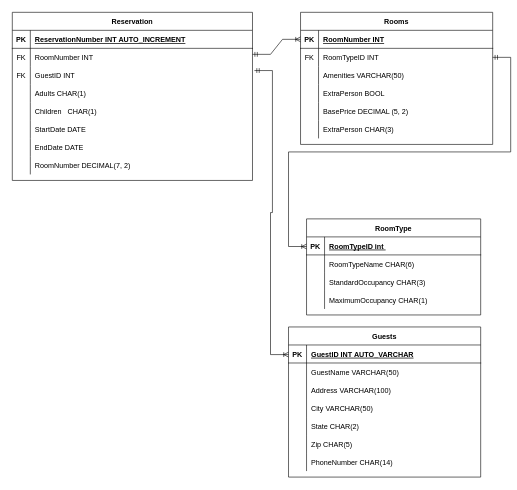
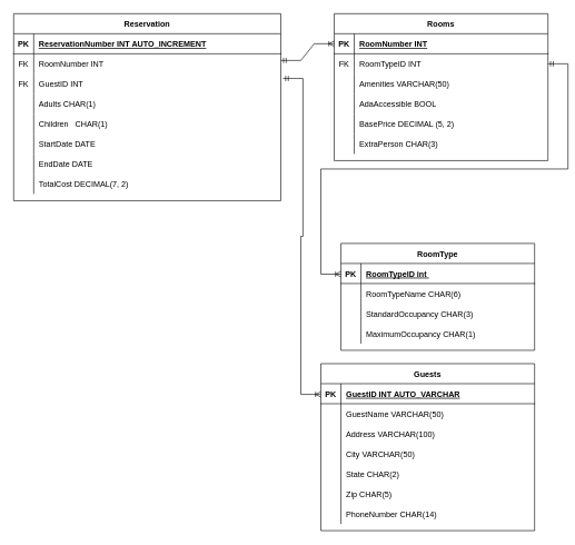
  <mxCell id="0" />
  <mxCell id="1" parent="0" />
  <mxCell id="2" value="Rooms" style="shape=table;startSize=30;container=1;collapsible=1;childLayout=tableLayout;fixedRows=1;rowLines=0;fontStyle=1;align=center;resizeLast=1;" vertex="1" parent="1"><mxGeometry x="500" y="20" width="320" height="220" as="geometry" /></mxCell>
  <mxCell id="3" value="" style="shape=tableRow;horizontal=0;startSize=0;swimlaneHead=0;swimlaneBody=0;fillColor=none;collapsible=0;dropTarget=0;points=[[0,0.5],[1,0.5]];portConstraint=eastwest;top=0;left=0;right=0;bottom=1;" vertex="1" parent="2"><mxGeometry y="30" width="320" height="30" as="geometry" /></mxCell>
  <mxCell id="4" value="PK" style="shape=partialRectangle;connectable=0;fillColor=none;top=0;left=0;bottom=0;right=0;fontStyle=1;overflow=hidden;" vertex="1" parent="3"><mxGeometry width="30" height="30" as="geometry"><mxRectangle width="30" height="30" as="alternateBounds" /></mxGeometry></mxCell>
  <mxCell id="5" value="RoomNumber INT" style="shape=partialRectangle;connectable=0;fillColor=none;top=0;left=0;bottom=0;right=0;align=left;spacingLeft=6;fontStyle=5;overflow=hidden;" vertex="1" parent="3"><mxGeometry x="30" width="290" height="30" as="geometry"><mxRectangle width="290" height="30" as="alternateBounds" /></mxGeometry></mxCell>
  <mxCell id="6" value="" style="shape=tableRow;horizontal=0;startSize=0;swimlaneHead=0;swimlaneBody=0;fillColor=none;collapsible=0;dropTarget=0;points=[[0,0.5],[1,0.5]];portConstraint=eastwest;top=0;left=0;right=0;bottom=0;" vertex="1" parent="2"><mxGeometry y="60" width="320" height="30" as="geometry" /></mxCell>
  <mxCell id="7" value="FK" style="shape=partialRectangle;connectable=0;fillColor=none;top=0;left=0;bottom=0;right=0;editable=1;overflow=hidden;" vertex="1" parent="6"><mxGeometry width="30" height="30" as="geometry"><mxRectangle width="30" height="30" as="alternateBounds" /></mxGeometry></mxCell>
  <mxCell id="8" value="RoomTypeID INT" style="shape=partialRectangle;connectable=0;fillColor=none;top=0;left=0;bottom=0;right=0;align=left;spacingLeft=6;overflow=hidden;" vertex="1" parent="6"><mxGeometry x="30" width="290" height="30" as="geometry"><mxRectangle width="290" height="30" as="alternateBounds" /></mxGeometry></mxCell>
  <mxCell id="9" value="" style="shape=tableRow;horizontal=0;startSize=0;swimlaneHead=0;swimlaneBody=0;fillColor=none;collapsible=0;dropTarget=0;points=[[0,0.5],[1,0.5]];portConstraint=eastwest;top=0;left=0;right=0;bottom=0;" vertex="1" parent="2"><mxGeometry y="90" width="320" height="30" as="geometry" /></mxCell>
  <mxCell id="10" value="" style="shape=partialRectangle;connectable=0;fillColor=none;top=0;left=0;bottom=0;right=0;editable=1;overflow=hidden;" vertex="1" parent="9"><mxGeometry width="30" height="30" as="geometry"><mxRectangle width="30" height="30" as="alternateBounds" /></mxGeometry></mxCell>
  <mxCell id="11" value="Amenities VARCHAR(50)" style="shape=partialRectangle;connectable=0;fillColor=none;top=0;left=0;bottom=0;right=0;align=left;spacingLeft=6;overflow=hidden;" vertex="1" parent="9"><mxGeometry x="30" width="290" height="30" as="geometry"><mxRectangle width="290" height="30" as="alternateBounds" /></mxGeometry></mxCell>
  <mxCell id="12" value="" style="shape=tableRow;horizontal=0;startSize=0;swimlaneHead=0;swimlaneBody=0;fillColor=none;collapsible=0;dropTarget=0;points=[[0,0.5],[1,0.5]];portConstraint=eastwest;top=0;left=0;right=0;bottom=0;" vertex="1" parent="2"><mxGeometry y="120" width="320" height="30" as="geometry" /></mxCell>
  <mxCell id="13" value="" style="shape=partialRectangle;connectable=0;fillColor=none;top=0;left=0;bottom=0;right=0;editable=1;overflow=hidden;" vertex="1" parent="12"><mxGeometry width="30" height="30" as="geometry"><mxRectangle width="30" height="30" as="alternateBounds" /></mxGeometry></mxCell>
- <mxCell id="14" value="ExtraPerson BOOL" style="shape=partialRectangle;connectable=0;fillColor=none;top=0;left=0;bottom=0;right=0;align=left;spacingLeft=6;overflow=hidden;" vertex="1" parent="12"><mxGeometry x="30" width="290" height="30" as="geometry"><mxRectangle width="290" height="30" as="alternateBounds" /></mxGeometry></mxCell>
+ <mxCell id="14" value="AdaAccessible BOOL" style="shape=partialRectangle;connectable=0;fillColor=none;top=0;left=0;bottom=0;right=0;align=left;spacingLeft=6;overflow=hidden;" vertex="1" parent="12"><mxGeometry x="30" width="290" height="30" as="geometry"><mxRectangle width="290" height="30" as="alternateBounds" /></mxGeometry></mxCell>
  <mxCell id="15" value="" style="shape=tableRow;horizontal=0;startSize=0;swimlaneHead=0;swimlaneBody=0;fillColor=none;collapsible=0;dropTarget=0;points=[[0,0.5],[1,0.5]];portConstraint=eastwest;top=0;left=0;right=0;bottom=0;" vertex="1" parent="2"><mxGeometry y="150" width="320" height="30" as="geometry" /></mxCell>
  <mxCell id="16" value="" style="shape=partialRectangle;connectable=0;fillColor=none;top=0;left=0;bottom=0;right=0;editable=1;overflow=hidden;" vertex="1" parent="15"><mxGeometry width="30" height="30" as="geometry"><mxRectangle width="30" height="30" as="alternateBounds" /></mxGeometry></mxCell>
  <mxCell id="17" value="BasePrice DECIMAL (5, 2)" style="shape=partialRectangle;connectable=0;fillColor=none;top=0;left=0;bottom=0;right=0;align=left;spacingLeft=6;overflow=hidden;" vertex="1" parent="15"><mxGeometry x="30" width="290" height="30" as="geometry"><mxRectangle width="290" height="30" as="alternateBounds" /></mxGeometry></mxCell>
  <mxCell id="18" value="" style="shape=tableRow;horizontal=0;startSize=0;swimlaneHead=0;swimlaneBody=0;fillColor=none;collapsible=0;dropTarget=0;points=[[0,0.5],[1,0.5]];portConstraint=eastwest;top=0;left=0;right=0;bottom=0;" vertex="1" parent="2"><mxGeometry y="180" width="320" height="30" as="geometry" /></mxCell>
  <mxCell id="19" value="" style="shape=partialRectangle;connectable=0;fillColor=none;top=0;left=0;bottom=0;right=0;editable=1;overflow=hidden;" vertex="1" parent="18"><mxGeometry width="30" height="30" as="geometry"><mxRectangle width="30" height="30" as="alternateBounds" /></mxGeometry></mxCell>
  <mxCell id="20" value="ExtraPerson CHAR(3)" style="shape=partialRectangle;connectable=0;fillColor=none;top=0;left=0;bottom=0;right=0;align=left;spacingLeft=6;overflow=hidden;" vertex="1" parent="18"><mxGeometry x="30" width="290" height="30" as="geometry"><mxRectangle width="290" height="30" as="alternateBounds" /></mxGeometry></mxCell>
  <mxCell id="21" value="RoomType" style="shape=table;startSize=30;container=1;collapsible=1;childLayout=tableLayout;fixedRows=1;rowLines=0;fontStyle=1;align=center;resizeLast=1;" vertex="1" parent="1"><mxGeometry x="510" y="364" width="290" height="160" as="geometry" /></mxCell>
  <mxCell id="22" value="" style="shape=tableRow;horizontal=0;startSize=0;swimlaneHead=0;swimlaneBody=0;fillColor=none;collapsible=0;dropTarget=0;points=[[0,0.5],[1,0.5]];portConstraint=eastwest;top=0;left=0;right=0;bottom=1;" vertex="1" parent="21"><mxGeometry y="30" width="290" height="30" as="geometry" /></mxCell>
  <mxCell id="23" value="PK" style="shape=partialRectangle;connectable=0;fillColor=none;top=0;left=0;bottom=0;right=0;fontStyle=1;overflow=hidden;" vertex="1" parent="22"><mxGeometry width="30" height="30" as="geometry"><mxRectangle width="30" height="30" as="alternateBounds" /></mxGeometry></mxCell>
  <mxCell id="24" value="RoomTypeID int  " style="shape=partialRectangle;connectable=0;fillColor=none;top=0;left=0;bottom=0;right=0;align=left;spacingLeft=6;fontStyle=5;overflow=hidden;" vertex="1" parent="22"><mxGeometry x="30" width="260" height="30" as="geometry"><mxRectangle width="260" height="30" as="alternateBounds" /></mxGeometry></mxCell>
  <mxCell id="25" value="" style="shape=tableRow;horizontal=0;startSize=0;swimlaneHead=0;swimlaneBody=0;fillColor=none;collapsible=0;dropTarget=0;points=[[0,0.5],[1,0.5]];portConstraint=eastwest;top=0;left=0;right=0;bottom=0;" vertex="1" parent="21"><mxGeometry y="60" width="290" height="30" as="geometry" /></mxCell>
  <mxCell id="26" value="" style="shape=partialRectangle;connectable=0;fillColor=none;top=0;left=0;bottom=0;right=0;editable=1;overflow=hidden;" vertex="1" parent="25"><mxGeometry width="30" height="30" as="geometry"><mxRectangle width="30" height="30" as="alternateBounds" /></mxGeometry></mxCell>
  <mxCell id="27" value="RoomTypeName CHAR(6)" style="shape=partialRectangle;connectable=0;fillColor=none;top=0;left=0;bottom=0;right=0;align=left;spacingLeft=6;overflow=hidden;" vertex="1" parent="25"><mxGeometry x="30" width="260" height="30" as="geometry"><mxRectangle width="260" height="30" as="alternateBounds" /></mxGeometry></mxCell>
  <mxCell id="28" value="" style="shape=tableRow;horizontal=0;startSize=0;swimlaneHead=0;swimlaneBody=0;fillColor=none;collapsible=0;dropTarget=0;points=[[0,0.5],[1,0.5]];portConstraint=eastwest;top=0;left=0;right=0;bottom=0;" vertex="1" parent="21"><mxGeometry y="90" width="290" height="30" as="geometry" /></mxCell>
  <mxCell id="29" value="" style="shape=partialRectangle;connectable=0;fillColor=none;top=0;left=0;bottom=0;right=0;editable=1;overflow=hidden;" vertex="1" parent="28"><mxGeometry width="30" height="30" as="geometry"><mxRectangle width="30" height="30" as="alternateBounds" /></mxGeometry></mxCell>
  <mxCell id="30" value="StandardOccupancy CHAR(3)" style="shape=partialRectangle;connectable=0;fillColor=none;top=0;left=0;bottom=0;right=0;align=left;spacingLeft=6;overflow=hidden;" vertex="1" parent="28"><mxGeometry x="30" width="260" height="30" as="geometry"><mxRectangle width="260" height="30" as="alternateBounds" /></mxGeometry></mxCell>
  <mxCell id="31" value="" style="shape=tableRow;horizontal=0;startSize=0;swimlaneHead=0;swimlaneBody=0;fillColor=none;collapsible=0;dropTarget=0;points=[[0,0.5],[1,0.5]];portConstraint=eastwest;top=0;left=0;right=0;bottom=0;" vertex="1" parent="21"><mxGeometry y="120" width="290" height="30" as="geometry" /></mxCell>
  <mxCell id="32" value="" style="shape=partialRectangle;connectable=0;fillColor=none;top=0;left=0;bottom=0;right=0;editable=1;overflow=hidden;" vertex="1" parent="31"><mxGeometry width="30" height="30" as="geometry"><mxRectangle width="30" height="30" as="alternateBounds" /></mxGeometry></mxCell>
  <mxCell id="33" value="MaximumOccupancy CHAR(1)" style="shape=partialRectangle;connectable=0;fillColor=none;top=0;left=0;bottom=0;right=0;align=left;spacingLeft=6;overflow=hidden;" vertex="1" parent="31"><mxGeometry x="30" width="260" height="30" as="geometry"><mxRectangle width="260" height="30" as="alternateBounds" /></mxGeometry></mxCell>
  <mxCell id="34" value="" style="edgeStyle=entityRelationEdgeStyle;fontSize=12;html=1;endArrow=ERoneToMany;startArrow=ERmandOne;rounded=0;" edge="1" parent="1" source="6"><mxGeometry width="100" height="100" relative="1" as="geometry"><mxPoint x="360" y="600" as="sourcePoint" /><mxPoint x="510" y="410" as="targetPoint" /></mxGeometry></mxCell>
  <mxCell id="35" value="Guests" style="shape=table;startSize=30;container=1;collapsible=1;childLayout=tableLayout;fixedRows=1;rowLines=0;fontStyle=1;align=center;resizeLast=1;" vertex="1" parent="1"><mxGeometry x="480" y="544" width="320" height="250" as="geometry" /></mxCell>
  <mxCell id="36" value="" style="shape=tableRow;horizontal=0;startSize=0;swimlaneHead=0;swimlaneBody=0;fillColor=none;collapsible=0;dropTarget=0;points=[[0,0.5],[1,0.5]];portConstraint=eastwest;top=0;left=0;right=0;bottom=1;" vertex="1" parent="35"><mxGeometry y="30" width="320" height="30" as="geometry" /></mxCell>
  <mxCell id="37" value="PK" style="shape=partialRectangle;connectable=0;fillColor=none;top=0;left=0;bottom=0;right=0;fontStyle=1;overflow=hidden;" vertex="1" parent="36"><mxGeometry width="30" height="30" as="geometry"><mxRectangle width="30" height="30" as="alternateBounds" /></mxGeometry></mxCell>
  <mxCell id="38" value="GuestID INT AUTO_VARCHAR" style="shape=partialRectangle;connectable=0;fillColor=none;top=0;left=0;bottom=0;right=0;align=left;spacingLeft=6;fontStyle=5;overflow=hidden;" vertex="1" parent="36"><mxGeometry x="30" width="290" height="30" as="geometry"><mxRectangle width="290" height="30" as="alternateBounds" /></mxGeometry></mxCell>
  <mxCell id="39" value="" style="shape=tableRow;horizontal=0;startSize=0;swimlaneHead=0;swimlaneBody=0;fillColor=none;collapsible=0;dropTarget=0;points=[[0,0.5],[1,0.5]];portConstraint=eastwest;top=0;left=0;right=0;bottom=0;" vertex="1" parent="35"><mxGeometry y="60" width="320" height="30" as="geometry" /></mxCell>
  <mxCell id="40" value="" style="shape=partialRectangle;connectable=0;fillColor=none;top=0;left=0;bottom=0;right=0;editable=1;overflow=hidden;" vertex="1" parent="39"><mxGeometry width="30" height="30" as="geometry"><mxRectangle width="30" height="30" as="alternateBounds" /></mxGeometry></mxCell>
  <mxCell id="41" value="GuestName VARCHAR(50)" style="shape=partialRectangle;connectable=0;fillColor=none;top=0;left=0;bottom=0;right=0;align=left;spacingLeft=6;overflow=hidden;" vertex="1" parent="39"><mxGeometry x="30" width="290" height="30" as="geometry"><mxRectangle width="290" height="30" as="alternateBounds" /></mxGeometry></mxCell>
  <mxCell id="42" value="" style="shape=tableRow;horizontal=0;startSize=0;swimlaneHead=0;swimlaneBody=0;fillColor=none;collapsible=0;dropTarget=0;points=[[0,0.5],[1,0.5]];portConstraint=eastwest;top=0;left=0;right=0;bottom=0;" vertex="1" parent="35"><mxGeometry y="90" width="320" height="30" as="geometry" /></mxCell>
  <mxCell id="43" value="" style="shape=partialRectangle;connectable=0;fillColor=none;top=0;left=0;bottom=0;right=0;editable=1;overflow=hidden;" vertex="1" parent="42"><mxGeometry width="30" height="30" as="geometry"><mxRectangle width="30" height="30" as="alternateBounds" /></mxGeometry></mxCell>
  <mxCell id="44" value="Address VARCHAR(100)" style="shape=partialRectangle;connectable=0;fillColor=none;top=0;left=0;bottom=0;right=0;align=left;spacingLeft=6;overflow=hidden;" vertex="1" parent="42"><mxGeometry x="30" width="290" height="30" as="geometry"><mxRectangle width="290" height="30" as="alternateBounds" /></mxGeometry></mxCell>
  <mxCell id="45" value="" style="shape=tableRow;horizontal=0;startSize=0;swimlaneHead=0;swimlaneBody=0;fillColor=none;collapsible=0;dropTarget=0;points=[[0,0.5],[1,0.5]];portConstraint=eastwest;top=0;left=0;right=0;bottom=0;" vertex="1" parent="35"><mxGeometry y="120" width="320" height="30" as="geometry" /></mxCell>
  <mxCell id="46" value="" style="shape=partialRectangle;connectable=0;fillColor=none;top=0;left=0;bottom=0;right=0;editable=1;overflow=hidden;" vertex="1" parent="45"><mxGeometry width="30" height="30" as="geometry"><mxRectangle width="30" height="30" as="alternateBounds" /></mxGeometry></mxCell>
  <mxCell id="47" value="City VARCHAR(50)" style="shape=partialRectangle;connectable=0;fillColor=none;top=0;left=0;bottom=0;right=0;align=left;spacingLeft=6;overflow=hidden;" vertex="1" parent="45"><mxGeometry x="30" width="290" height="30" as="geometry"><mxRectangle width="290" height="30" as="alternateBounds" /></mxGeometry></mxCell>
  <mxCell id="48" value="" style="shape=tableRow;horizontal=0;startSize=0;swimlaneHead=0;swimlaneBody=0;fillColor=none;collapsible=0;dropTarget=0;points=[[0,0.5],[1,0.5]];portConstraint=eastwest;top=0;left=0;right=0;bottom=0;" vertex="1" parent="35"><mxGeometry y="150" width="320" height="30" as="geometry" /></mxCell>
  <mxCell id="49" value="" style="shape=partialRectangle;connectable=0;fillColor=none;top=0;left=0;bottom=0;right=0;editable=1;overflow=hidden;" vertex="1" parent="48"><mxGeometry width="30" height="30" as="geometry"><mxRectangle width="30" height="30" as="alternateBounds" /></mxGeometry></mxCell>
  <mxCell id="50" value="State CHAR(2)" style="shape=partialRectangle;connectable=0;fillColor=none;top=0;left=0;bottom=0;right=0;align=left;spacingLeft=6;overflow=hidden;" vertex="1" parent="48"><mxGeometry x="30" width="290" height="30" as="geometry"><mxRectangle width="290" height="30" as="alternateBounds" /></mxGeometry></mxCell>
  <mxCell id="51" value="" style="shape=tableRow;horizontal=0;startSize=0;swimlaneHead=0;swimlaneBody=0;fillColor=none;collapsible=0;dropTarget=0;points=[[0,0.5],[1,0.5]];portConstraint=eastwest;top=0;left=0;right=0;bottom=0;" vertex="1" parent="35"><mxGeometry y="180" width="320" height="30" as="geometry" /></mxCell>
  <mxCell id="52" value="" style="shape=partialRectangle;connectable=0;fillColor=none;top=0;left=0;bottom=0;right=0;editable=1;overflow=hidden;" vertex="1" parent="51"><mxGeometry width="30" height="30" as="geometry"><mxRectangle width="30" height="30" as="alternateBounds" /></mxGeometry></mxCell>
  <mxCell id="53" value="Zip CHAR(5)" style="shape=partialRectangle;connectable=0;fillColor=none;top=0;left=0;bottom=0;right=0;align=left;spacingLeft=6;overflow=hidden;" vertex="1" parent="51"><mxGeometry x="30" width="290" height="30" as="geometry"><mxRectangle width="290" height="30" as="alternateBounds" /></mxGeometry></mxCell>
  <mxCell id="54" value="" style="shape=tableRow;horizontal=0;startSize=0;swimlaneHead=0;swimlaneBody=0;fillColor=none;collapsible=0;dropTarget=0;points=[[0,0.5],[1,0.5]];portConstraint=eastwest;top=0;left=0;right=0;bottom=0;" vertex="1" parent="35"><mxGeometry y="210" width="320" height="30" as="geometry" /></mxCell>
  <mxCell id="55" value="" style="shape=partialRectangle;connectable=0;fillColor=none;top=0;left=0;bottom=0;right=0;editable=1;overflow=hidden;" vertex="1" parent="54"><mxGeometry width="30" height="30" as="geometry"><mxRectangle width="30" height="30" as="alternateBounds" /></mxGeometry></mxCell>
  <mxCell id="56" value="PhoneNumber CHAR(14)" style="shape=partialRectangle;connectable=0;fillColor=none;top=0;left=0;bottom=0;right=0;align=left;spacingLeft=6;overflow=hidden;" vertex="1" parent="54"><mxGeometry x="30" width="290" height="30" as="geometry"><mxRectangle width="290" height="30" as="alternateBounds" /></mxGeometry></mxCell>
  <mxCell id="57" value="Reservation" style="shape=table;startSize=30;container=1;collapsible=1;childLayout=tableLayout;fixedRows=1;rowLines=0;fontStyle=1;align=center;resizeLast=1;" vertex="1" parent="1"><mxGeometry x="20" y="20" width="400" height="280" as="geometry" /></mxCell>
  <mxCell id="58" value="" style="shape=tableRow;horizontal=0;startSize=0;swimlaneHead=0;swimlaneBody=0;fillColor=none;collapsible=0;dropTarget=0;points=[[0,0.5],[1,0.5]];portConstraint=eastwest;top=0;left=0;right=0;bottom=1;" vertex="1" parent="57"><mxGeometry y="30" width="400" height="30" as="geometry" /></mxCell>
  <mxCell id="59" value="PK" style="shape=partialRectangle;connectable=0;fillColor=none;top=0;left=0;bottom=0;right=0;fontStyle=1;overflow=hidden;" vertex="1" parent="58"><mxGeometry width="30" height="30" as="geometry"><mxRectangle width="30" height="30" as="alternateBounds" /></mxGeometry></mxCell>
  <mxCell id="60" value="ReservationNumber INT AUTO_INCREMENT" style="shape=partialRectangle;connectable=0;fillColor=none;top=0;left=0;bottom=0;right=0;align=left;spacingLeft=6;fontStyle=5;overflow=hidden;" vertex="1" parent="58"><mxGeometry x="30" width="370" height="30" as="geometry"><mxRectangle width="370" height="30" as="alternateBounds" /></mxGeometry></mxCell>
  <mxCell id="61" value="" style="shape=tableRow;horizontal=0;startSize=0;swimlaneHead=0;swimlaneBody=0;fillColor=none;collapsible=0;dropTarget=0;points=[[0,0.5],[1,0.5]];portConstraint=eastwest;top=0;left=0;right=0;bottom=0;" vertex="1" parent="57"><mxGeometry y="60" width="400" height="30" as="geometry" /></mxCell>
  <mxCell id="62" value="FK" style="shape=partialRectangle;connectable=0;fillColor=none;top=0;left=0;bottom=0;right=0;editable=1;overflow=hidden;" vertex="1" parent="61"><mxGeometry width="30" height="30" as="geometry"><mxRectangle width="30" height="30" as="alternateBounds" /></mxGeometry></mxCell>
  <mxCell id="63" value="RoomNumber INT" style="shape=partialRectangle;connectable=0;fillColor=none;top=0;left=0;bottom=0;right=0;align=left;spacingLeft=6;overflow=hidden;" vertex="1" parent="61"><mxGeometry x="30" width="370" height="30" as="geometry"><mxRectangle width="370" height="30" as="alternateBounds" /></mxGeometry></mxCell>
  <mxCell id="64" value="" style="shape=tableRow;horizontal=0;startSize=0;swimlaneHead=0;swimlaneBody=0;fillColor=none;collapsible=0;dropTarget=0;points=[[0,0.5],[1,0.5]];portConstraint=eastwest;top=0;left=0;right=0;bottom=0;" vertex="1" parent="57"><mxGeometry y="90" width="400" height="30" as="geometry" /></mxCell>
  <mxCell id="65" value="FK" style="shape=partialRectangle;connectable=0;fillColor=none;top=0;left=0;bottom=0;right=0;editable=1;overflow=hidden;" vertex="1" parent="64"><mxGeometry width="30" height="30" as="geometry"><mxRectangle width="30" height="30" as="alternateBounds" /></mxGeometry></mxCell>
  <mxCell id="66" value="GuestID INT" style="shape=partialRectangle;connectable=0;fillColor=none;top=0;left=0;bottom=0;right=0;align=left;spacingLeft=6;overflow=hidden;" vertex="1" parent="64"><mxGeometry x="30" width="370" height="30" as="geometry"><mxRectangle width="370" height="30" as="alternateBounds" /></mxGeometry></mxCell>
  <mxCell id="67" value="" style="shape=tableRow;horizontal=0;startSize=0;swimlaneHead=0;swimlaneBody=0;fillColor=none;collapsible=0;dropTarget=0;points=[[0,0.5],[1,0.5]];portConstraint=eastwest;top=0;left=0;right=0;bottom=0;" vertex="1" parent="57"><mxGeometry y="120" width="400" height="30" as="geometry" /></mxCell>
  <mxCell id="68" value="" style="shape=partialRectangle;connectable=0;fillColor=none;top=0;left=0;bottom=0;right=0;editable=1;overflow=hidden;" vertex="1" parent="67"><mxGeometry width="30" height="30" as="geometry"><mxRectangle width="30" height="30" as="alternateBounds" /></mxGeometry></mxCell>
  <mxCell id="69" value="Adults CHAR(1)" style="shape=partialRectangle;connectable=0;fillColor=none;top=0;left=0;bottom=0;right=0;align=left;spacingLeft=6;overflow=hidden;" vertex="1" parent="67"><mxGeometry x="30" width="370" height="30" as="geometry"><mxRectangle width="370" height="30" as="alternateBounds" /></mxGeometry></mxCell>
  <mxCell id="70" value="" style="shape=tableRow;horizontal=0;startSize=0;swimlaneHead=0;swimlaneBody=0;fillColor=none;collapsible=0;dropTarget=0;points=[[0,0.5],[1,0.5]];portConstraint=eastwest;top=0;left=0;right=0;bottom=0;" vertex="1" parent="57"><mxGeometry y="150" width="400" height="30" as="geometry" /></mxCell>
  <mxCell id="71" value="" style="shape=partialRectangle;connectable=0;fillColor=none;top=0;left=0;bottom=0;right=0;editable=1;overflow=hidden;" vertex="1" parent="70"><mxGeometry width="30" height="30" as="geometry"><mxRectangle width="30" height="30" as="alternateBounds" /></mxGeometry></mxCell>
  <mxCell id="72" value="Children   CHAR(1)" style="shape=partialRectangle;connectable=0;fillColor=none;top=0;left=0;bottom=0;right=0;align=left;spacingLeft=6;overflow=hidden;" vertex="1" parent="70"><mxGeometry x="30" width="370" height="30" as="geometry"><mxRectangle width="370" height="30" as="alternateBounds" /></mxGeometry></mxCell>
  <mxCell id="73" value="" style="shape=tableRow;horizontal=0;startSize=0;swimlaneHead=0;swimlaneBody=0;fillColor=none;collapsible=0;dropTarget=0;points=[[0,0.5],[1,0.5]];portConstraint=eastwest;top=0;left=0;right=0;bottom=0;" vertex="1" parent="57"><mxGeometry y="180" width="400" height="30" as="geometry" /></mxCell>
  <mxCell id="74" value="" style="shape=partialRectangle;connectable=0;fillColor=none;top=0;left=0;bottom=0;right=0;editable=1;overflow=hidden;" vertex="1" parent="73"><mxGeometry width="30" height="30" as="geometry"><mxRectangle width="30" height="30" as="alternateBounds" /></mxGeometry></mxCell>
  <mxCell id="75" value="StartDate DATE" style="shape=partialRectangle;connectable=0;fillColor=none;top=0;left=0;bottom=0;right=0;align=left;spacingLeft=6;overflow=hidden;" vertex="1" parent="73"><mxGeometry x="30" width="370" height="30" as="geometry"><mxRectangle width="370" height="30" as="alternateBounds" /></mxGeometry></mxCell>
  <mxCell id="76" value="" style="shape=tableRow;horizontal=0;startSize=0;swimlaneHead=0;swimlaneBody=0;fillColor=none;collapsible=0;dropTarget=0;points=[[0,0.5],[1,0.5]];portConstraint=eastwest;top=0;left=0;right=0;bottom=0;" vertex="1" parent="57"><mxGeometry y="210" width="400" height="30" as="geometry" /></mxCell>
  <mxCell id="77" value="" style="shape=partialRectangle;connectable=0;fillColor=none;top=0;left=0;bottom=0;right=0;editable=1;overflow=hidden;" vertex="1" parent="76"><mxGeometry width="30" height="30" as="geometry"><mxRectangle width="30" height="30" as="alternateBounds" /></mxGeometry></mxCell>
  <mxCell id="78" value="EndDate DATE" style="shape=partialRectangle;connectable=0;fillColor=none;top=0;left=0;bottom=0;right=0;align=left;spacingLeft=6;overflow=hidden;" vertex="1" parent="76"><mxGeometry x="30" width="370" height="30" as="geometry"><mxRectangle width="370" height="30" as="alternateBounds" /></mxGeometry></mxCell>
  <mxCell id="79" value="" style="shape=tableRow;horizontal=0;startSize=0;swimlaneHead=0;swimlaneBody=0;fillColor=none;collapsible=0;dropTarget=0;points=[[0,0.5],[1,0.5]];portConstraint=eastwest;top=0;left=0;right=0;bottom=0;" vertex="1" parent="57"><mxGeometry y="240" width="400" height="30" as="geometry" /></mxCell>
  <mxCell id="80" value="" style="shape=partialRectangle;connectable=0;fillColor=none;top=0;left=0;bottom=0;right=0;editable=1;overflow=hidden;" vertex="1" parent="79"><mxGeometry width="30" height="30" as="geometry"><mxRectangle width="30" height="30" as="alternateBounds" /></mxGeometry></mxCell>
- <mxCell id="81" value="RoomNumber DECIMAL(7, 2)" style="shape=partialRectangle;connectable=0;fillColor=none;top=0;left=0;bottom=0;right=0;align=left;spacingLeft=6;overflow=hidden;" vertex="1" parent="79"><mxGeometry x="30" width="370" height="30" as="geometry"><mxRectangle width="370" height="30" as="alternateBounds" /></mxGeometry></mxCell>
+ <mxCell id="81" value="TotalCost DECIMAL(7, 2)" style="shape=partialRectangle;connectable=0;fillColor=none;top=0;left=0;bottom=0;right=0;align=left;spacingLeft=6;overflow=hidden;" vertex="1" parent="79"><mxGeometry x="30" width="370" height="30" as="geometry"><mxRectangle width="370" height="30" as="alternateBounds" /></mxGeometry></mxCell>
  <mxCell id="82" value="" style="edgeStyle=entityRelationEdgeStyle;fontSize=12;html=1;endArrow=ERoneToMany;startArrow=ERmandOne;rounded=0;entryX=0;entryY=0.5;entryDx=0;entryDy=0;" edge="1" parent="1" target="3"><mxGeometry width="100" height="100" relative="1" as="geometry"><mxPoint x="420" y="90" as="sourcePoint" /><mxPoint x="500" y="220" as="targetPoint" /></mxGeometry></mxCell>
  <mxCell id="83" value="" style="edgeStyle=entityRelationEdgeStyle;fontSize=12;html=1;endArrow=ERoneToMany;startArrow=ERmandOne;rounded=0;exitX=1.008;exitY=0.233;exitDx=0;exitDy=0;exitPerimeter=0;" edge="1" parent="1" source="64"><mxGeometry width="100" height="100" relative="1" as="geometry"><mxPoint x="350" y="570" as="sourcePoint" /><mxPoint x="480" y="590" as="targetPoint" /></mxGeometry></mxCell>
